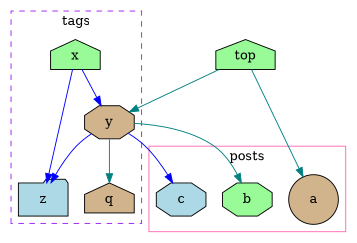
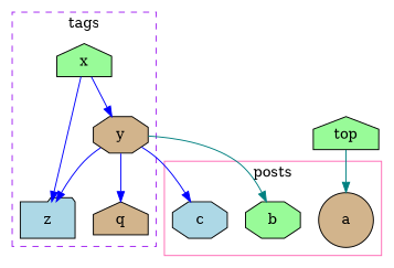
  digraph {
    node [fillcolor=tan shape=octagon style=filled]
    edge [color=blue]
    a [height=0.50 shape=circle width=0.75]
    b [fillcolor=palegreen height=0.50 width=0.75]
    c [fillcolor=lightblue height=0.50 width=0.75]
    x [fillcolor=palegreen height=0.50 shape=house width=0.75]
    y [height=0.50 width=0.75]
    z [fillcolor=lightblue height=0.50 shape=folder width=0.75]
    q [height=0.50 shape=house width=0.75]
    top [fillcolor=palegreen height=0.50 shape=house width=0.75]
    subgraph cluster_1 {
      color=hotpink
      label=posts
      a
      b
      c
    }
    subgraph cluster_2 {
      color=purple
      label=tags
      style=dashed
      x
      y
      z
      q
    }
    x -> y
    x -> z
    y -> b [color=teal]
    y -> c
    y -> z
-   y -> q [color=teal]
+   y -> q
    top -> a [color=teal]
-   top -> y [color=teal]
  }
